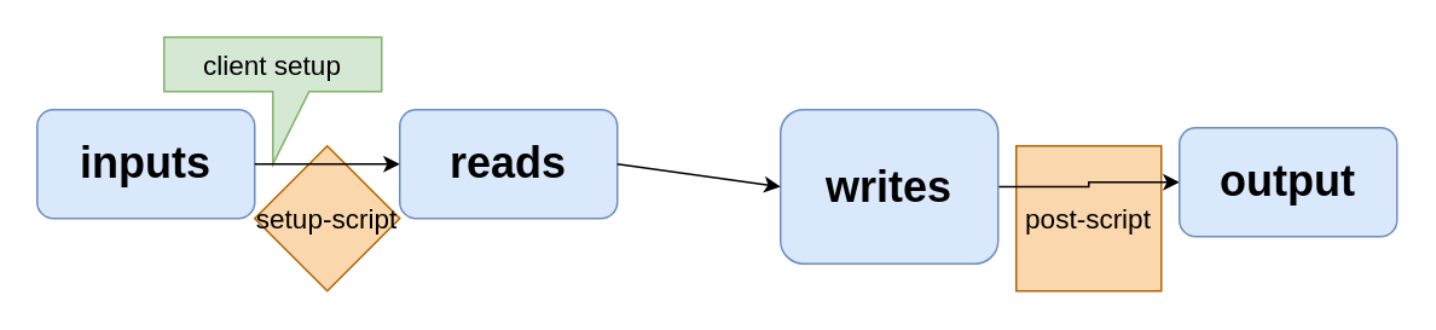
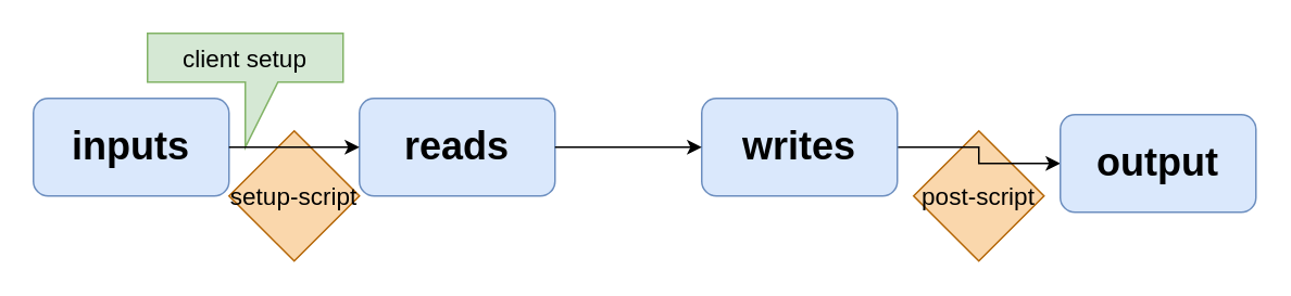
  <mxCell id="0" />
  <mxCell id="1" parent="0" />
  <mxCell id="2" value="client setup" style="shape=callout;whiteSpace=wrap;html=1;perimeter=calloutPerimeter;fontSize=15;position2=0.5;fillColor=#d5e8d4;strokeColor=#82b366;size=40;position=0.5;" parent="1" vertex="1"><mxGeometry x="90" y="20" width="120" height="70" as="geometry" /></mxCell>
  <mxCell id="3" value="setup-script" style="rhombus;whiteSpace=wrap;html=1;fontSize=15;fillColor=#fad7ac;strokeColor=#b46504;" parent="1" vertex="1"><mxGeometry x="140" y="80" width="80" height="80" as="geometry" /></mxCell>
- <mxCell id="4" value="post-script" style="whiteSpace=wrap;html=1;fontSize=15;fillColor=#fad7ac;strokeColor=#b46504;rounded=0;" parent="1" vertex="1"><mxGeometry x="560" y="80" width="80" height="80" as="geometry" /></mxCell>
+ <mxCell id="4" value="post-script" style="rhombus;whiteSpace=wrap;html=1;fontSize=15;fillColor=#fad7ac;strokeColor=#b46504;" parent="1" vertex="1"><mxGeometry x="560" y="80" width="80" height="80" as="geometry" /></mxCell>
  <mxCell id="5" value="inputs" style="rounded=1;whiteSpace=wrap;html=1;fillColor=#dae8fc;strokeColor=#6c8ebf;fontStyle=1;fontSize=24;" parent="1" vertex="1"><mxGeometry x="20" y="60" width="120" height="60" as="geometry" /></mxCell>
  <mxCell id="6" value="reads" style="rounded=1;whiteSpace=wrap;html=1;fillColor=#dae8fc;strokeColor=#6c8ebf;fontStyle=1;fontSize=24;" parent="1" vertex="1"><mxGeometry x="220" y="60" width="120" height="60" as="geometry" /></mxCell>
  <mxCell id="7" style="edgeStyle=orthogonalEdgeStyle;rounded=0;orthogonalLoop=1;jettySize=auto;html=1;exitX=1;exitY=0.5;exitDx=0;exitDy=0;entryX=0;entryY=0.5;entryDx=0;entryDy=0;fontSize=20;" parent="1" source="8" target="9" edge="1"><mxGeometry relative="1" as="geometry" /></mxCell>
- <mxCell id="8" value="writes" style="rounded=1;whiteSpace=wrap;html=1;fillColor=#dae8fc;strokeColor=#6c8ebf;fontStyle=1;fontSize=24;" parent="1" vertex="1"><mxGeometry x="430" y="60" width="120" height="85" as="geometry" /></mxCell>
+ <mxCell id="8" value="writes" style="rounded=1;whiteSpace=wrap;html=1;fillColor=#dae8fc;strokeColor=#6c8ebf;fontStyle=1;fontSize=24;" parent="1" vertex="1"><mxGeometry x="430" y="60" width="120" height="60" as="geometry" /></mxCell>
  <mxCell id="9" value="output" style="rounded=1;whiteSpace=wrap;html=1;fillColor=#dae8fc;strokeColor=#6c8ebf;fontStyle=1;fontSize=24;" parent="1" vertex="1"><mxGeometry x="650" y="70" width="120" height="60" as="geometry" /></mxCell>
  <mxCell id="10" value="" style="endArrow=classic;html=1;rounded=0;fontSize=20;exitX=1;exitY=0.5;exitDx=0;exitDy=0;entryX=0;entryY=0.5;entryDx=0;entryDy=0;" parent="1" source="5" target="6" edge="1"><mxGeometry width="50" height="50" relative="1" as="geometry"><mxPoint x="380" y="400" as="sourcePoint" /><mxPoint x="430" y="350" as="targetPoint" /></mxGeometry></mxCell>
  <mxCell id="11" value="" style="endArrow=classic;html=1;rounded=0;fontSize=20;exitX=1;exitY=0.5;exitDx=0;exitDy=0;entryX=0;entryY=0.5;entryDx=0;entryDy=0;" parent="1" source="6" target="8" edge="1"><mxGeometry width="50" height="50" relative="1" as="geometry"><mxPoint x="380" y="400" as="sourcePoint" /><mxPoint x="430" y="350" as="targetPoint" /></mxGeometry></mxCell>
